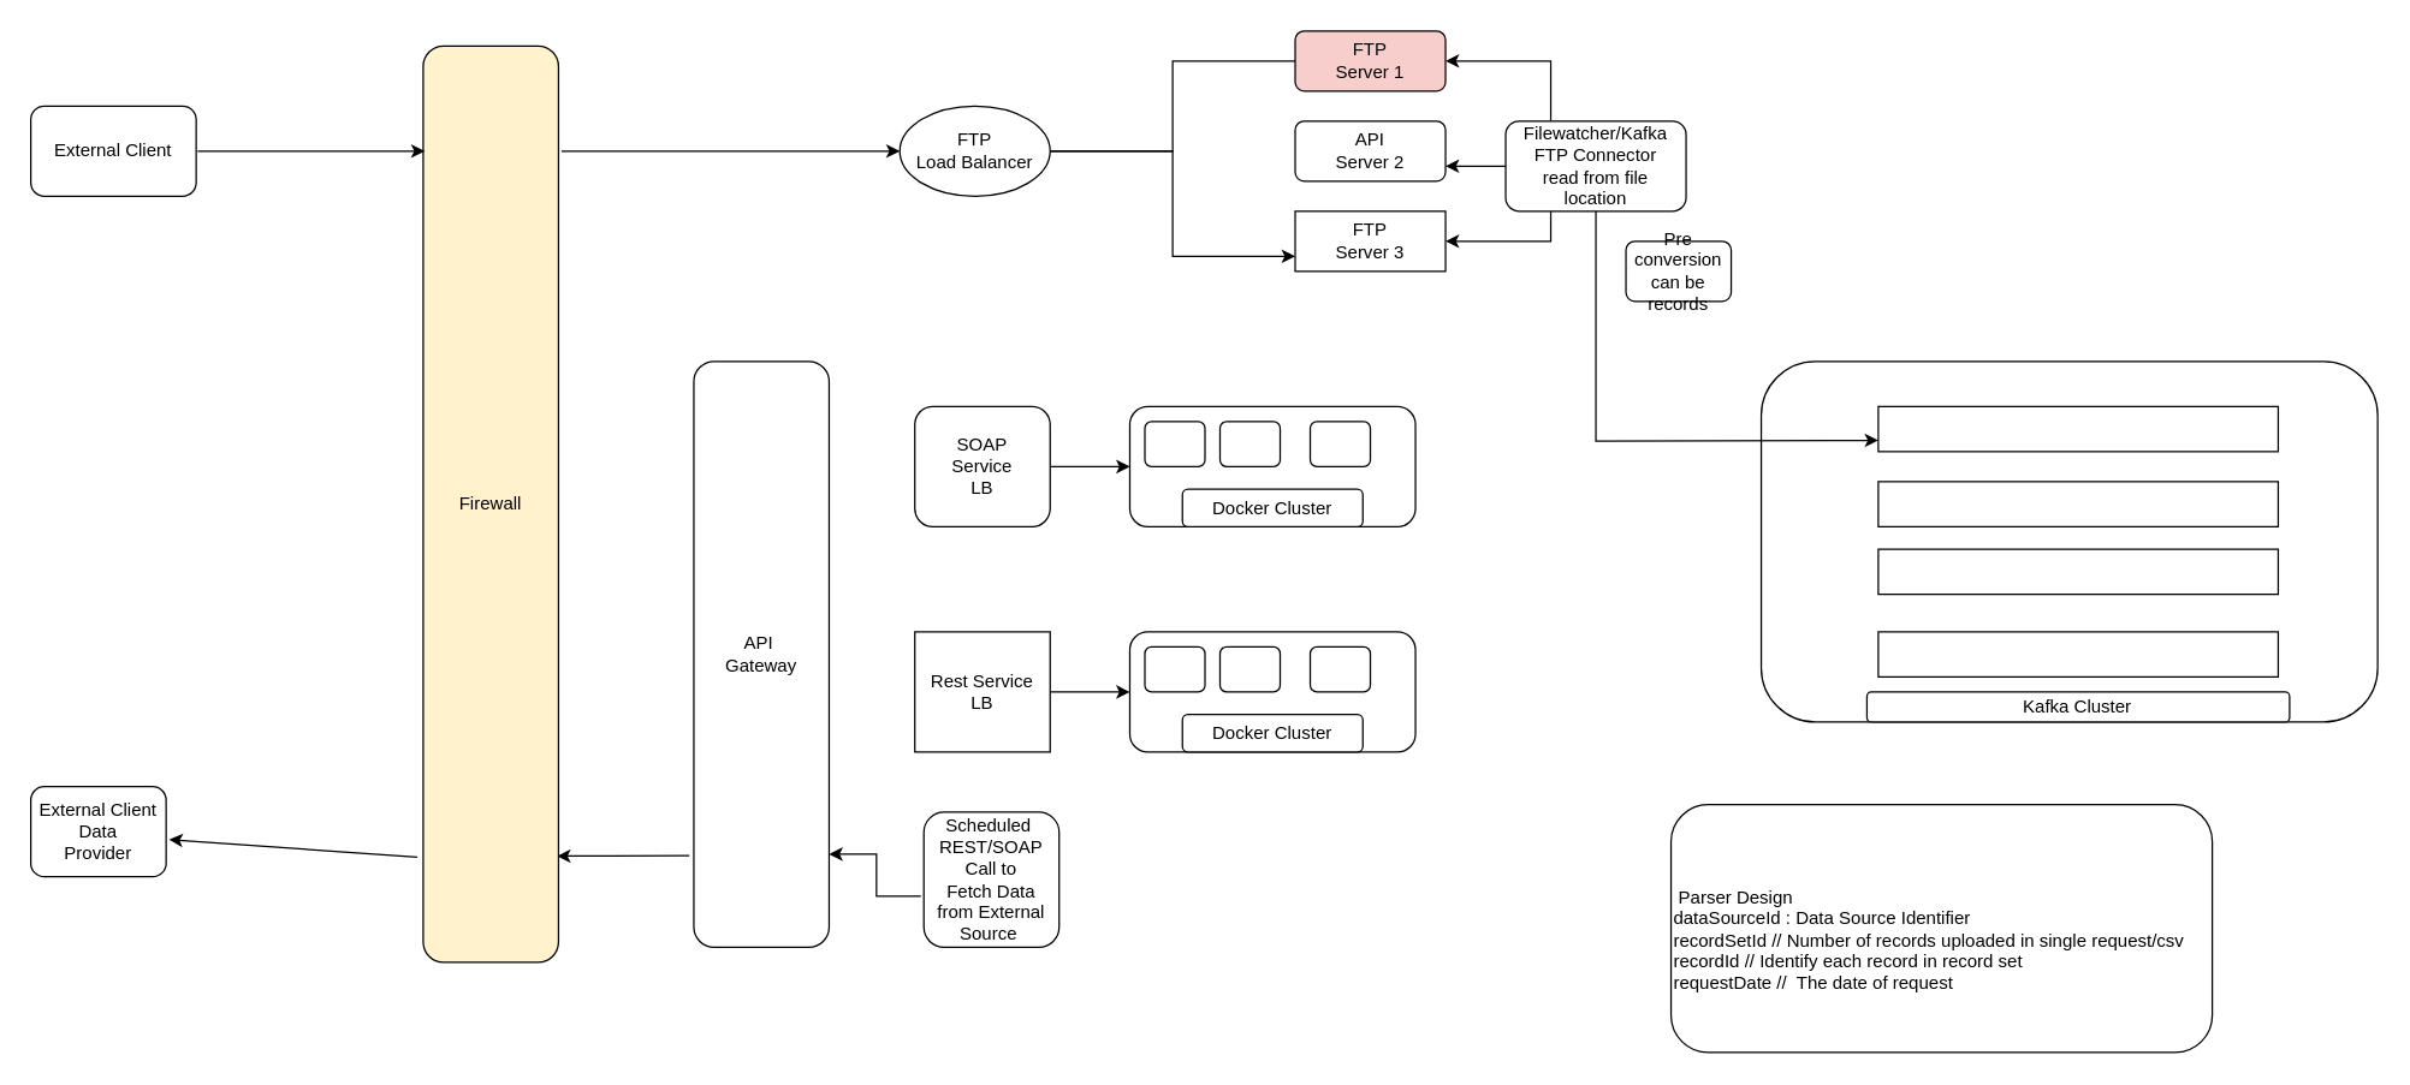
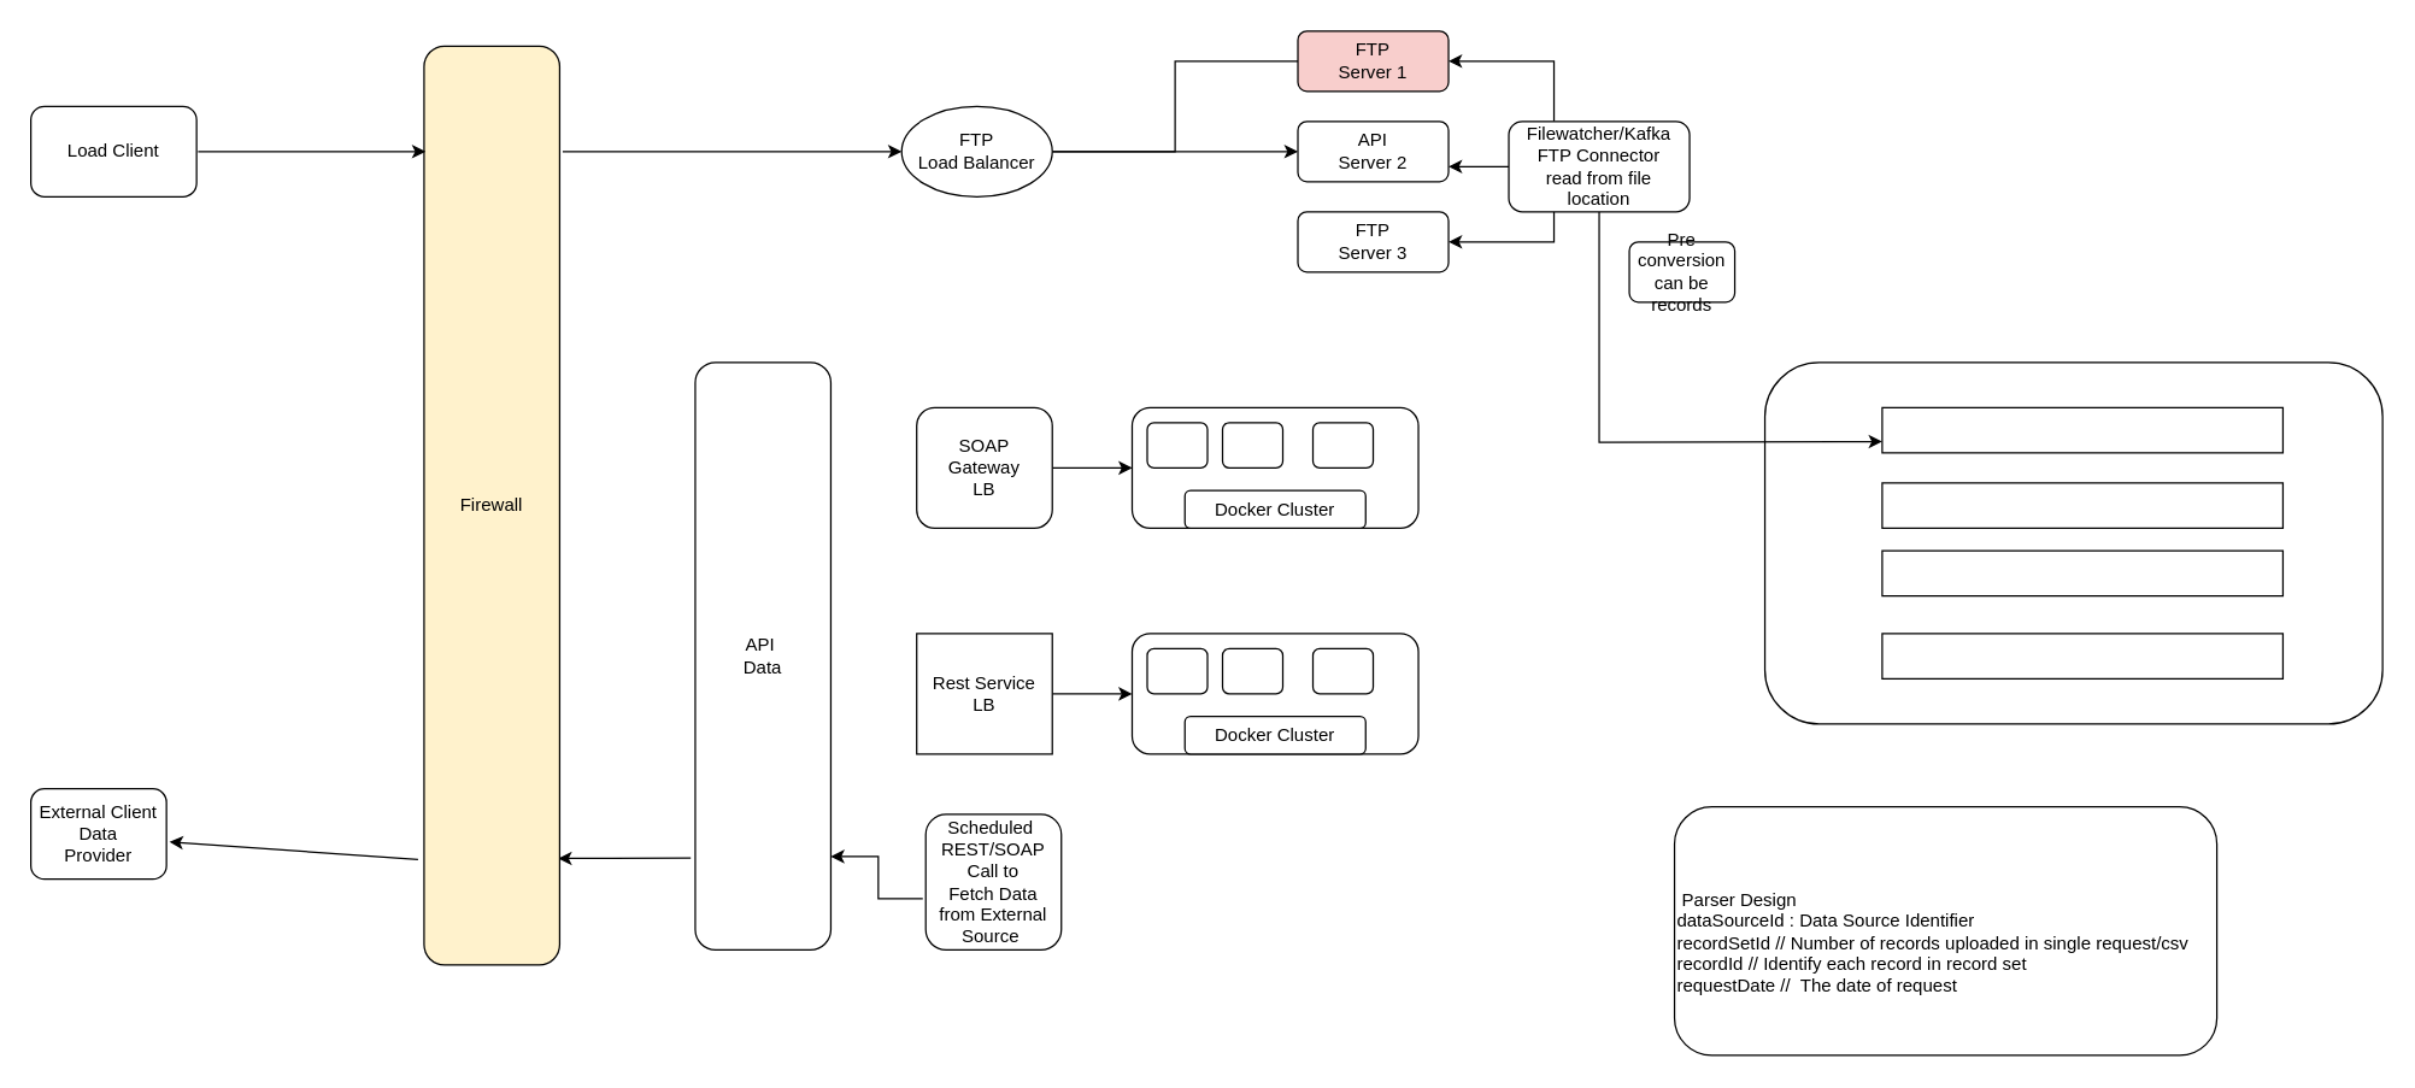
  <mxCell id="0" />
  <mxCell id="1" parent="0" />
  <mxCell id="2" value="" style="group" vertex="1" connectable="0" parent="1"><mxGeometry x="1171" y="280" width="410" height="200" as="geometry" /></mxCell>
  <mxCell id="3" value="&lt;div style=&quot;text-align: justify&quot;&gt;&lt;br&gt;&lt;/div&gt;" style="rounded=1;whiteSpace=wrap;html=1;align=center;" vertex="1" parent="2"><mxGeometry y="-40" width="410" height="240" as="geometry" /></mxCell>
- <mxCell id="4" value="Kafka Cluster" style="rounded=1;whiteSpace=wrap;html=1;" vertex="1" parent="2"><mxGeometry x="70.29" y="180" width="281.14" height="20" as="geometry" /></mxCell>
  <mxCell id="5" value="" style="rounded=0;whiteSpace=wrap;html=1;" vertex="1" parent="2"><mxGeometry x="77.86" y="-10" width="266" height="30" as="geometry" /></mxCell>
  <mxCell id="6" value="" style="rounded=0;whiteSpace=wrap;html=1;" vertex="1" parent="2"><mxGeometry x="77.86" y="140" width="266" height="30" as="geometry" /></mxCell>
  <mxCell id="7" value="" style="rounded=0;whiteSpace=wrap;html=1;" vertex="1" parent="2"><mxGeometry x="77.86" y="85" width="266" height="30" as="geometry" /></mxCell>
  <mxCell id="8" value="" style="rounded=0;whiteSpace=wrap;html=1;" vertex="1" parent="2"><mxGeometry x="77.86" y="40" width="266" height="30" as="geometry" /></mxCell>
  <mxCell id="9" style="edgeStyle=none;rounded=0;orthogonalLoop=1;jettySize=auto;html=1;entryX=0.989;entryY=0.884;entryDx=0;entryDy=0;entryPerimeter=0;" edge="1" parent="1" target="15"><mxGeometry relative="1" as="geometry"><mxPoint x="458" y="569" as="sourcePoint" /></mxGeometry></mxCell>
- <mxCell id="10" value="API&amp;nbsp;&lt;br&gt;Gateway" style="rounded=1;whiteSpace=wrap;html=1;" vertex="1" parent="1"><mxGeometry x="461" y="240" width="90" height="390" as="geometry" /></mxCell>
+ <mxCell id="10" value="API&amp;nbsp;&lt;br&gt;Data" style="rounded=1;whiteSpace=wrap;html=1;" vertex="1" parent="1"><mxGeometry x="461" y="240" width="90" height="390" as="geometry" /></mxCell>
  <mxCell id="11" style="edgeStyle=none;rounded=0;orthogonalLoop=1;jettySize=auto;html=1;entryX=0;entryY=0.5;entryDx=0;entryDy=0;" edge="1" parent="1" source="12" target="37"><mxGeometry relative="1" as="geometry" /></mxCell>
- <mxCell id="12" value="SOAP&lt;br&gt;Service&lt;br&gt;LB" style="rounded=1;whiteSpace=wrap;html=1;" vertex="1" parent="1"><mxGeometry x="608" y="270" width="90" height="80" as="geometry" /></mxCell>
+ <mxCell id="12" value="SOAP&lt;br&gt;Gateway&lt;br&gt;LB" style="rounded=1;whiteSpace=wrap;html=1;" vertex="1" parent="1"><mxGeometry x="608" y="270" width="90" height="80" as="geometry" /></mxCell>
  <mxCell id="13" style="edgeStyle=none;rounded=0;orthogonalLoop=1;jettySize=auto;html=1;entryX=1.022;entryY=0.588;entryDx=0;entryDy=0;entryPerimeter=0;" edge="1" parent="1" target="18"><mxGeometry relative="1" as="geometry"><mxPoint x="277" y="570" as="sourcePoint" /></mxGeometry></mxCell>
  <mxCell id="14" style="edgeStyle=none;rounded=0;orthogonalLoop=1;jettySize=auto;html=1;entryX=0;entryY=0.5;entryDx=0;entryDy=0;" edge="1" parent="1" target="26"><mxGeometry relative="1" as="geometry"><mxPoint x="373" y="100" as="sourcePoint" /></mxGeometry></mxCell>
  <mxCell id="15" value="Firewall" style="rounded=1;whiteSpace=wrap;html=1;fillColor=#fff2cc;" vertex="1" parent="1"><mxGeometry x="281" y="30" width="90" height="610" as="geometry" /></mxCell>
  <mxCell id="16" style="edgeStyle=orthogonalEdgeStyle;rounded=0;orthogonalLoop=1;jettySize=auto;html=1;exitX=-0.022;exitY=0.622;exitDx=0;exitDy=0;entryX=1;entryY=0.841;entryDx=0;entryDy=0;entryPerimeter=0;exitPerimeter=0;" edge="1" parent="1" source="17" target="10"><mxGeometry relative="1" as="geometry" /></mxCell>
  <mxCell id="17" value="Scheduled&amp;nbsp;&lt;br&gt;REST/SOAP&lt;br&gt;Call to&lt;br&gt;Fetch Data&lt;br&gt;from External&lt;br&gt;Source&amp;nbsp;" style="rounded=1;whiteSpace=wrap;html=1;" vertex="1" parent="1"><mxGeometry x="614" y="540" width="90" height="90" as="geometry" /></mxCell>
  <mxCell id="18" value="External Client&lt;br&gt;Data&lt;br&gt;Provider" style="rounded=1;whiteSpace=wrap;html=1;" vertex="1" parent="1"><mxGeometry x="20" y="523" width="90" height="60" as="geometry" /></mxCell>
  <mxCell id="19" style="edgeStyle=none;rounded=0;orthogonalLoop=1;jettySize=auto;html=1;entryX=0;entryY=0.5;entryDx=0;entryDy=0;" edge="1" parent="1" source="20" target="43"><mxGeometry relative="1" as="geometry" /></mxCell>
  <mxCell id="20" value="Rest Service&lt;br&gt;LB" style="whiteSpace=wrap;html=1;rounded=0;" vertex="1" parent="1"><mxGeometry x="608" y="420" width="90" height="80" as="geometry" /></mxCell>
  <mxCell id="21" style="edgeStyle=orthogonalEdgeStyle;rounded=0;orthogonalLoop=1;jettySize=auto;html=1;entryX=0.011;entryY=0.1;entryDx=0;entryDy=0;entryPerimeter=0;" edge="1" parent="1"><mxGeometry relative="1" as="geometry"><mxPoint x="131" y="100" as="sourcePoint" /><mxPoint x="281.99" y="100" as="targetPoint" /></mxGeometry></mxCell>
- <mxCell id="22" value="External Client" style="rounded=1;whiteSpace=wrap;html=1;" vertex="1" parent="1"><mxGeometry x="20" y="70" width="110" height="60" as="geometry" /></mxCell>
+ <mxCell id="22" value="Load Client" style="rounded=1;whiteSpace=wrap;html=1;" vertex="1" parent="1"><mxGeometry x="20" y="70" width="110" height="60" as="geometry" /></mxCell>
  <mxCell id="23" style="edgeStyle=orthogonalEdgeStyle;rounded=0;orthogonalLoop=1;jettySize=auto;html=1;entryX=0;entryY=0.5;entryDx=0;entryDy=0;endArrow=none;" edge="1" parent="1" source="26" target="30"><mxGeometry relative="1" as="geometry" /></mxCell>
- <mxCell id="24" style="edgeStyle=orthogonalEdgeStyle;rounded=0;orthogonalLoop=1;jettySize=auto;html=1;entryX=0;entryY=0.75;entryDx=0;entryDy=0;" edge="1" parent="1" source="26" target="28"><mxGeometry relative="1" as="geometry" /></mxCell>
+ <mxCell id="25" style="edgeStyle=orthogonalEdgeStyle;rounded=0;orthogonalLoop=1;jettySize=auto;html=1;entryX=0;entryY=0.5;entryDx=0;entryDy=0;" edge="1" parent="1" source="26" target="29"><mxGeometry relative="1" as="geometry" /></mxCell>
  <mxCell id="26" value="FTP&lt;br&gt;Load Balancer" style="ellipse;whiteSpace=wrap;html=1;" vertex="1" parent="1"><mxGeometry x="598" y="70" width="100" height="60" as="geometry" /></mxCell>
  <mxCell id="27" value="" style="group" vertex="1" connectable="0" parent="1"><mxGeometry x="861" y="20" width="100" height="160" as="geometry" /></mxCell>
- <mxCell id="28" value="FTP&lt;br&gt;Server 3" style="whiteSpace=wrap;html=1;rounded=0;" vertex="1" parent="27"><mxGeometry y="120" width="100" height="40" as="geometry" /></mxCell>
+ <mxCell id="28" value="FTP&lt;br&gt;Server 3" style="rounded=1;whiteSpace=wrap;html=1;" vertex="1" parent="27"><mxGeometry y="120" width="100" height="40" as="geometry" /></mxCell>
  <mxCell id="29" value="API&lt;br&gt;Server 2" style="rounded=1;whiteSpace=wrap;html=1;" vertex="1" parent="27"><mxGeometry y="60" width="100" height="40" as="geometry" /></mxCell>
  <mxCell id="30" value="FTP&lt;br&gt;Server 1" style="rounded=1;whiteSpace=wrap;html=1;fillColor=#f8cecc;" vertex="1" parent="27"><mxGeometry width="100" height="40" as="geometry" /></mxCell>
  <mxCell id="31" style="edgeStyle=none;rounded=0;orthogonalLoop=1;jettySize=auto;html=1;entryX=0;entryY=0.75;entryDx=0;entryDy=0;" edge="1" parent="1" source="35" target="5"><mxGeometry relative="1" as="geometry"><Array as="points"><mxPoint x="1061" y="293" /></Array></mxGeometry></mxCell>
  <mxCell id="32" style="edgeStyle=none;rounded=0;orthogonalLoop=1;jettySize=auto;html=1;entryX=1;entryY=0.5;entryDx=0;entryDy=0;exitX=0.25;exitY=0;exitDx=0;exitDy=0;" edge="1" parent="1" source="35" target="30"><mxGeometry relative="1" as="geometry"><Array as="points"><mxPoint x="1031" y="40" /></Array></mxGeometry></mxCell>
  <mxCell id="33" style="edgeStyle=none;rounded=0;orthogonalLoop=1;jettySize=auto;html=1;entryX=1;entryY=0.75;entryDx=0;entryDy=0;" edge="1" parent="1" source="35" target="29"><mxGeometry relative="1" as="geometry" /></mxCell>
  <mxCell id="34" style="edgeStyle=none;rounded=0;orthogonalLoop=1;jettySize=auto;html=1;entryX=1;entryY=0.5;entryDx=0;entryDy=0;exitX=0.25;exitY=1;exitDx=0;exitDy=0;" edge="1" parent="1" source="35" target="28"><mxGeometry relative="1" as="geometry"><Array as="points"><mxPoint x="1031" y="160" /></Array></mxGeometry></mxCell>
  <mxCell id="35" value="Filewatcher/Kafka&lt;br&gt;FTP Connector&lt;br&gt;read from file&lt;br&gt;location" style="rounded=1;whiteSpace=wrap;html=1;" vertex="1" parent="1"><mxGeometry x="1001" y="80" width="120" height="60" as="geometry" /></mxCell>
  <mxCell id="36" value="" style="group" vertex="1" connectable="0" parent="1"><mxGeometry x="751" y="270" width="190" height="80" as="geometry" /></mxCell>
  <mxCell id="37" value="&lt;div&gt;&lt;/div&gt;" style="rounded=1;whiteSpace=wrap;html=1;align=left;" vertex="1" parent="36"><mxGeometry width="190" height="80" as="geometry" /></mxCell>
  <mxCell id="38" value="" style="rounded=1;whiteSpace=wrap;html=1;" vertex="1" parent="36"><mxGeometry x="10" y="10" width="40" height="30" as="geometry" /></mxCell>
  <mxCell id="39" value="" style="rounded=1;whiteSpace=wrap;html=1;" vertex="1" parent="36"><mxGeometry x="60" y="10" width="40" height="30" as="geometry" /></mxCell>
  <mxCell id="40" value="" style="rounded=1;whiteSpace=wrap;html=1;" vertex="1" parent="36"><mxGeometry x="120" y="10" width="40" height="30" as="geometry" /></mxCell>
  <mxCell id="41" value="Docker Cluster" style="rounded=1;whiteSpace=wrap;html=1;" vertex="1" parent="36"><mxGeometry x="35" y="55" width="120" height="25" as="geometry" /></mxCell>
  <mxCell id="42" value="" style="group" vertex="1" connectable="0" parent="1"><mxGeometry x="751" y="420" width="190" height="80" as="geometry" /></mxCell>
  <mxCell id="43" value="&lt;div&gt;&lt;/div&gt;" style="rounded=1;whiteSpace=wrap;html=1;align=left;" vertex="1" parent="42"><mxGeometry width="190" height="80" as="geometry" /></mxCell>
  <mxCell id="44" value="" style="rounded=1;whiteSpace=wrap;html=1;" vertex="1" parent="42"><mxGeometry x="10" y="10" width="40" height="30" as="geometry" /></mxCell>
  <mxCell id="45" value="" style="rounded=1;whiteSpace=wrap;html=1;" vertex="1" parent="42"><mxGeometry x="60" y="10" width="40" height="30" as="geometry" /></mxCell>
  <mxCell id="46" value="" style="rounded=1;whiteSpace=wrap;html=1;" vertex="1" parent="42"><mxGeometry x="120" y="10" width="40" height="30" as="geometry" /></mxCell>
  <mxCell id="47" value="Docker Cluster" style="rounded=1;whiteSpace=wrap;html=1;" vertex="1" parent="42"><mxGeometry x="35" y="55" width="120" height="25" as="geometry" /></mxCell>
  <mxCell id="48" value="&amp;nbsp; &amp;nbsp;&amp;nbsp;&lt;br&gt;&amp;nbsp;Parser Design&lt;br&gt;dataSourceId : Data Source Identifier&amp;nbsp;&lt;br&gt;recordSetId // Number of records uploaded in single request/csv&amp;nbsp;&lt;br&gt;recordId // Identify each record in record set&lt;br&gt;requestDate //&amp;nbsp; The date of request&lt;br&gt;" style="rounded=1;whiteSpace=wrap;html=1;align=left;" vertex="1" parent="1"><mxGeometry x="1111" y="535" width="360" height="165" as="geometry" /></mxCell>
  <mxCell id="49" value="Pre conversion&lt;br&gt;can be records" style="rounded=1;whiteSpace=wrap;html=1;" vertex="1" parent="1"><mxGeometry x="1081" y="160" width="70" height="40" as="geometry" /></mxCell>
